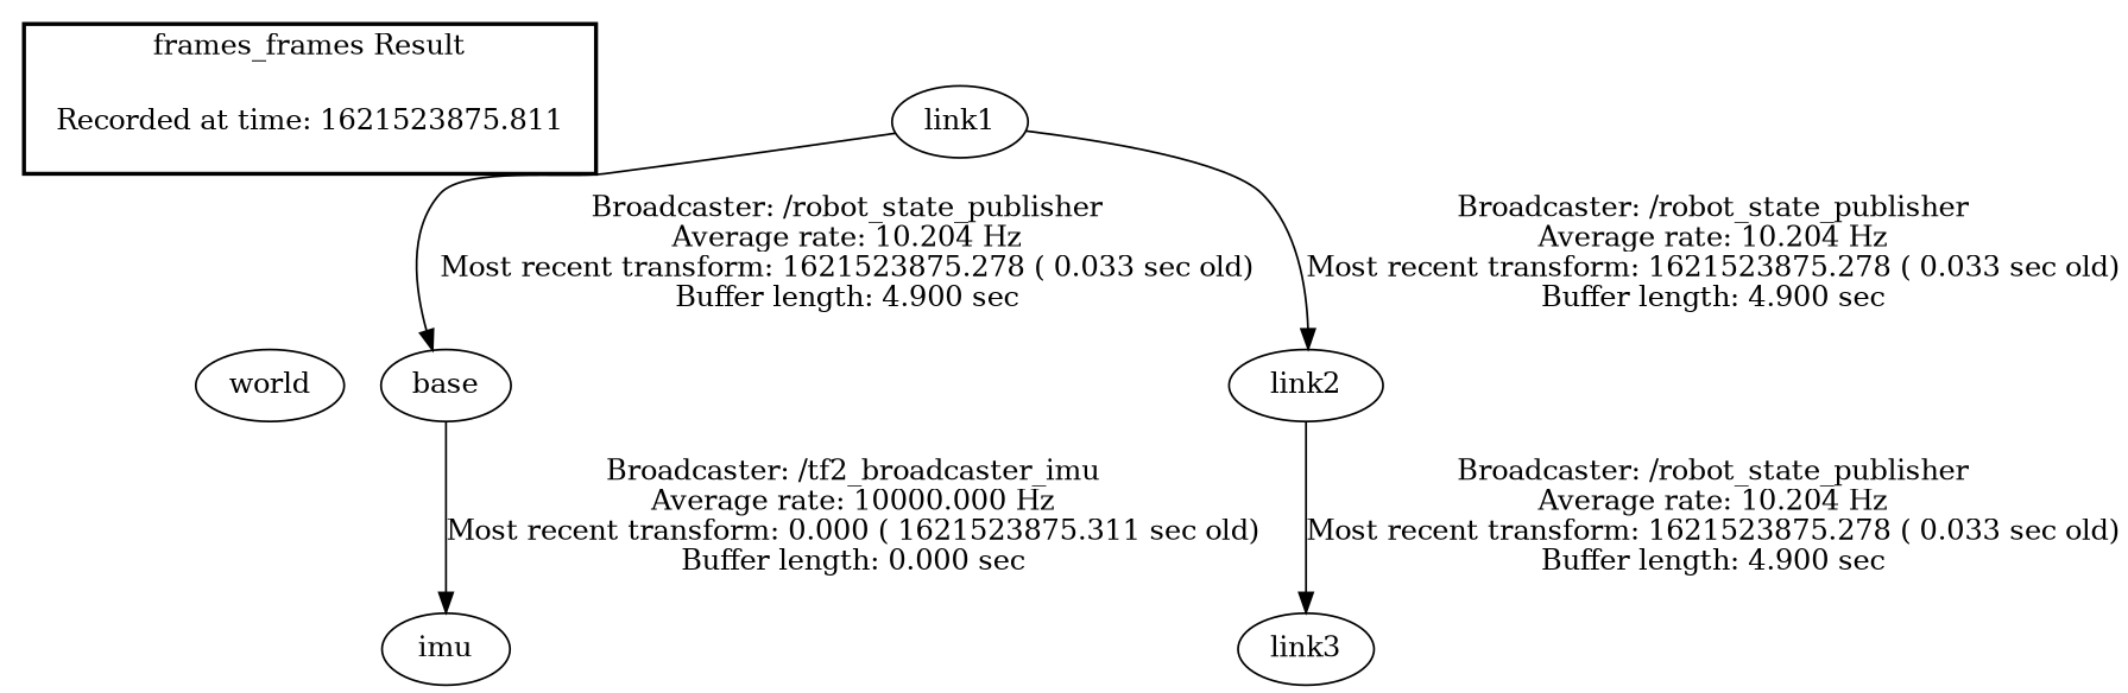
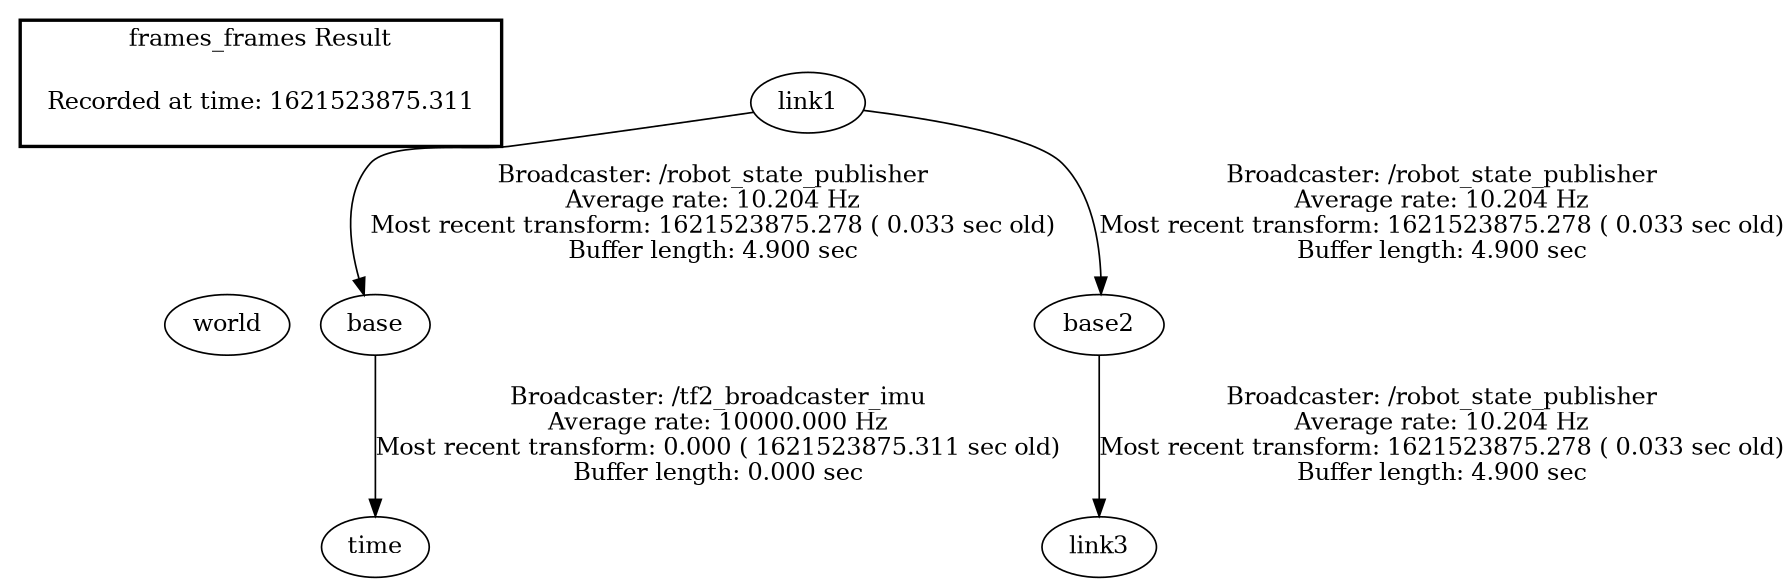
  digraph {
-   "Recorded at time: 1621523875.311" [shape=plaintext label="Recorded at time: 1621523875.811"]
+   "Recorded at time: 1621523875.311" [shape=plaintext]
    base
    world
-   imu
+   imu [label=time]
    link1
-   link2
+   link2 [label=base2]
    link3
    subgraph cluster_1 {
      color=black
      label="frames_frames Result"
      style=bold
      "Recorded at time: 1621523875.311"
    }
    "Recorded at time: 1621523875.311" -> base [style=invis]
    "Recorded at time: 1621523875.311" -> world [style=invis]
    base -> imu [label="Broadcaster: /tf2_broadcaster_imu\nAverage rate: 10000.000 Hz\nMost recent transform: 0.000 ( 1621523875.311 sec old)\nBuffer length: 0.000 sec\n"]
    link1 -> base [label="Broadcaster: /robot_state_publisher\nAverage rate: 10.204 Hz\nMost recent transform: 1621523875.278 ( 0.033 sec old)\nBuffer length: 4.900 sec\n"]
    link1 -> link2 [label="Broadcaster: /robot_state_publisher\nAverage rate: 10.204 Hz\nMost recent transform: 1621523875.278 ( 0.033 sec old)\nBuffer length: 4.900 sec\n"]
    link2 -> link3 [label="Broadcaster: /robot_state_publisher\nAverage rate: 10.204 Hz\nMost recent transform: 1621523875.278 ( 0.033 sec old)\nBuffer length: 4.900 sec\n"]
  }
